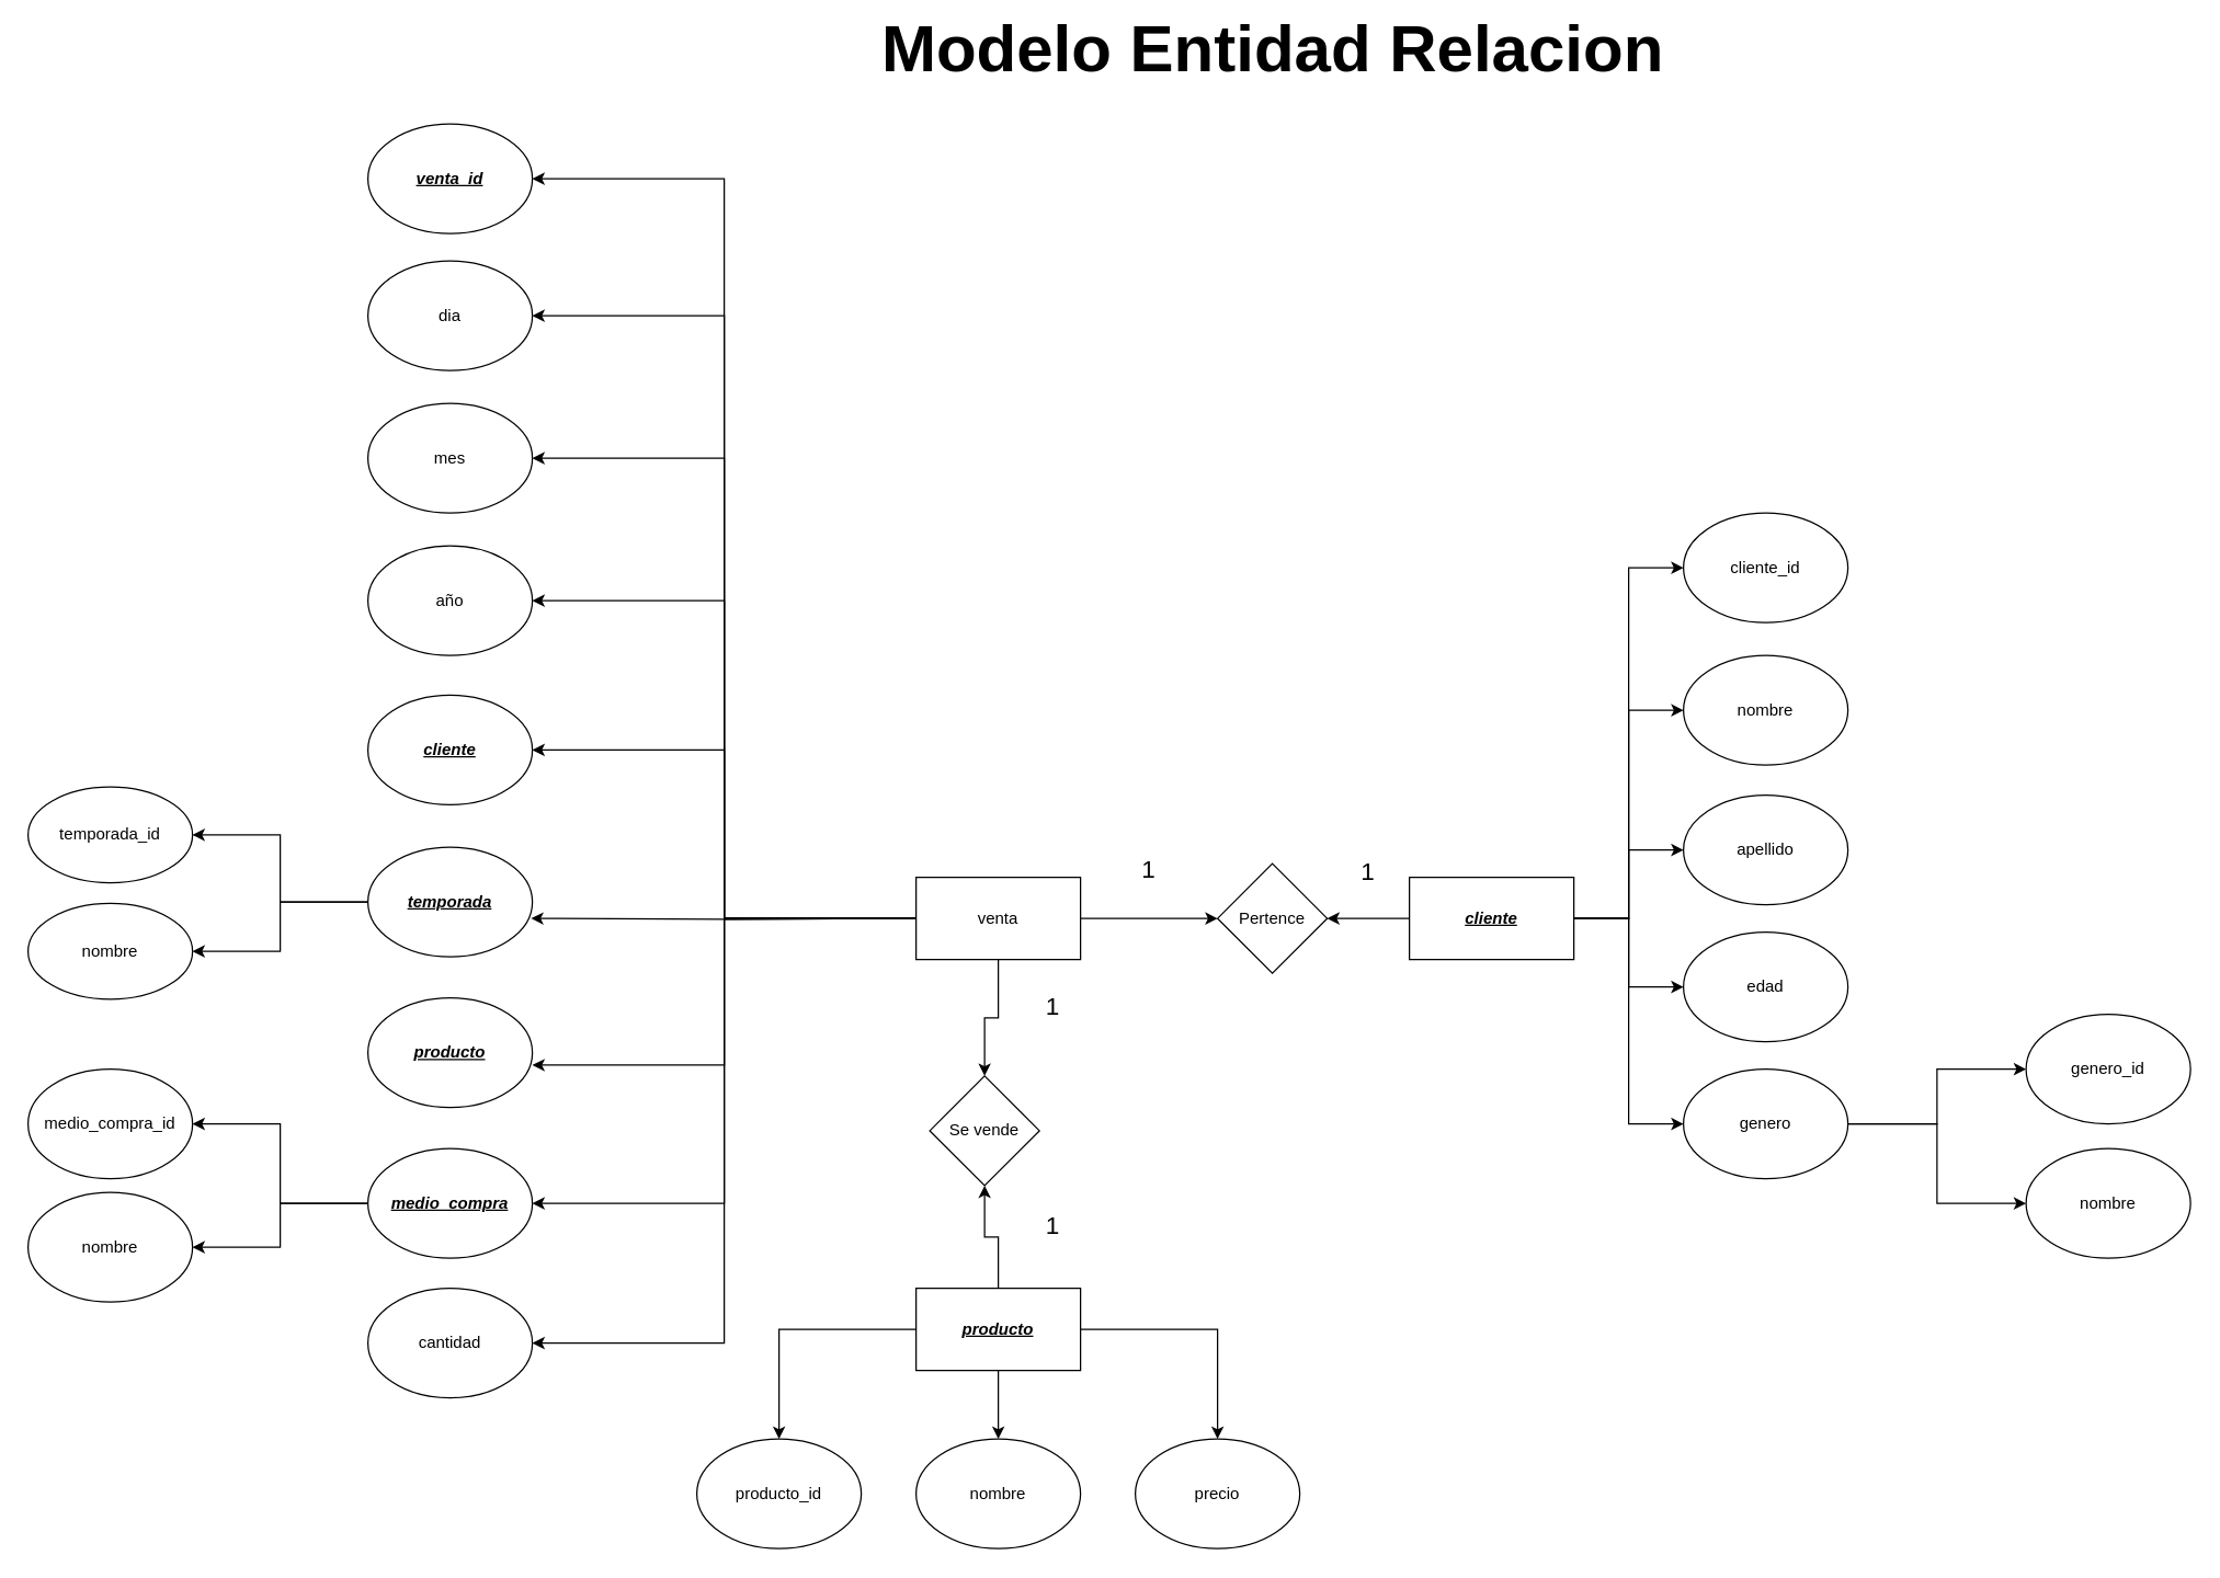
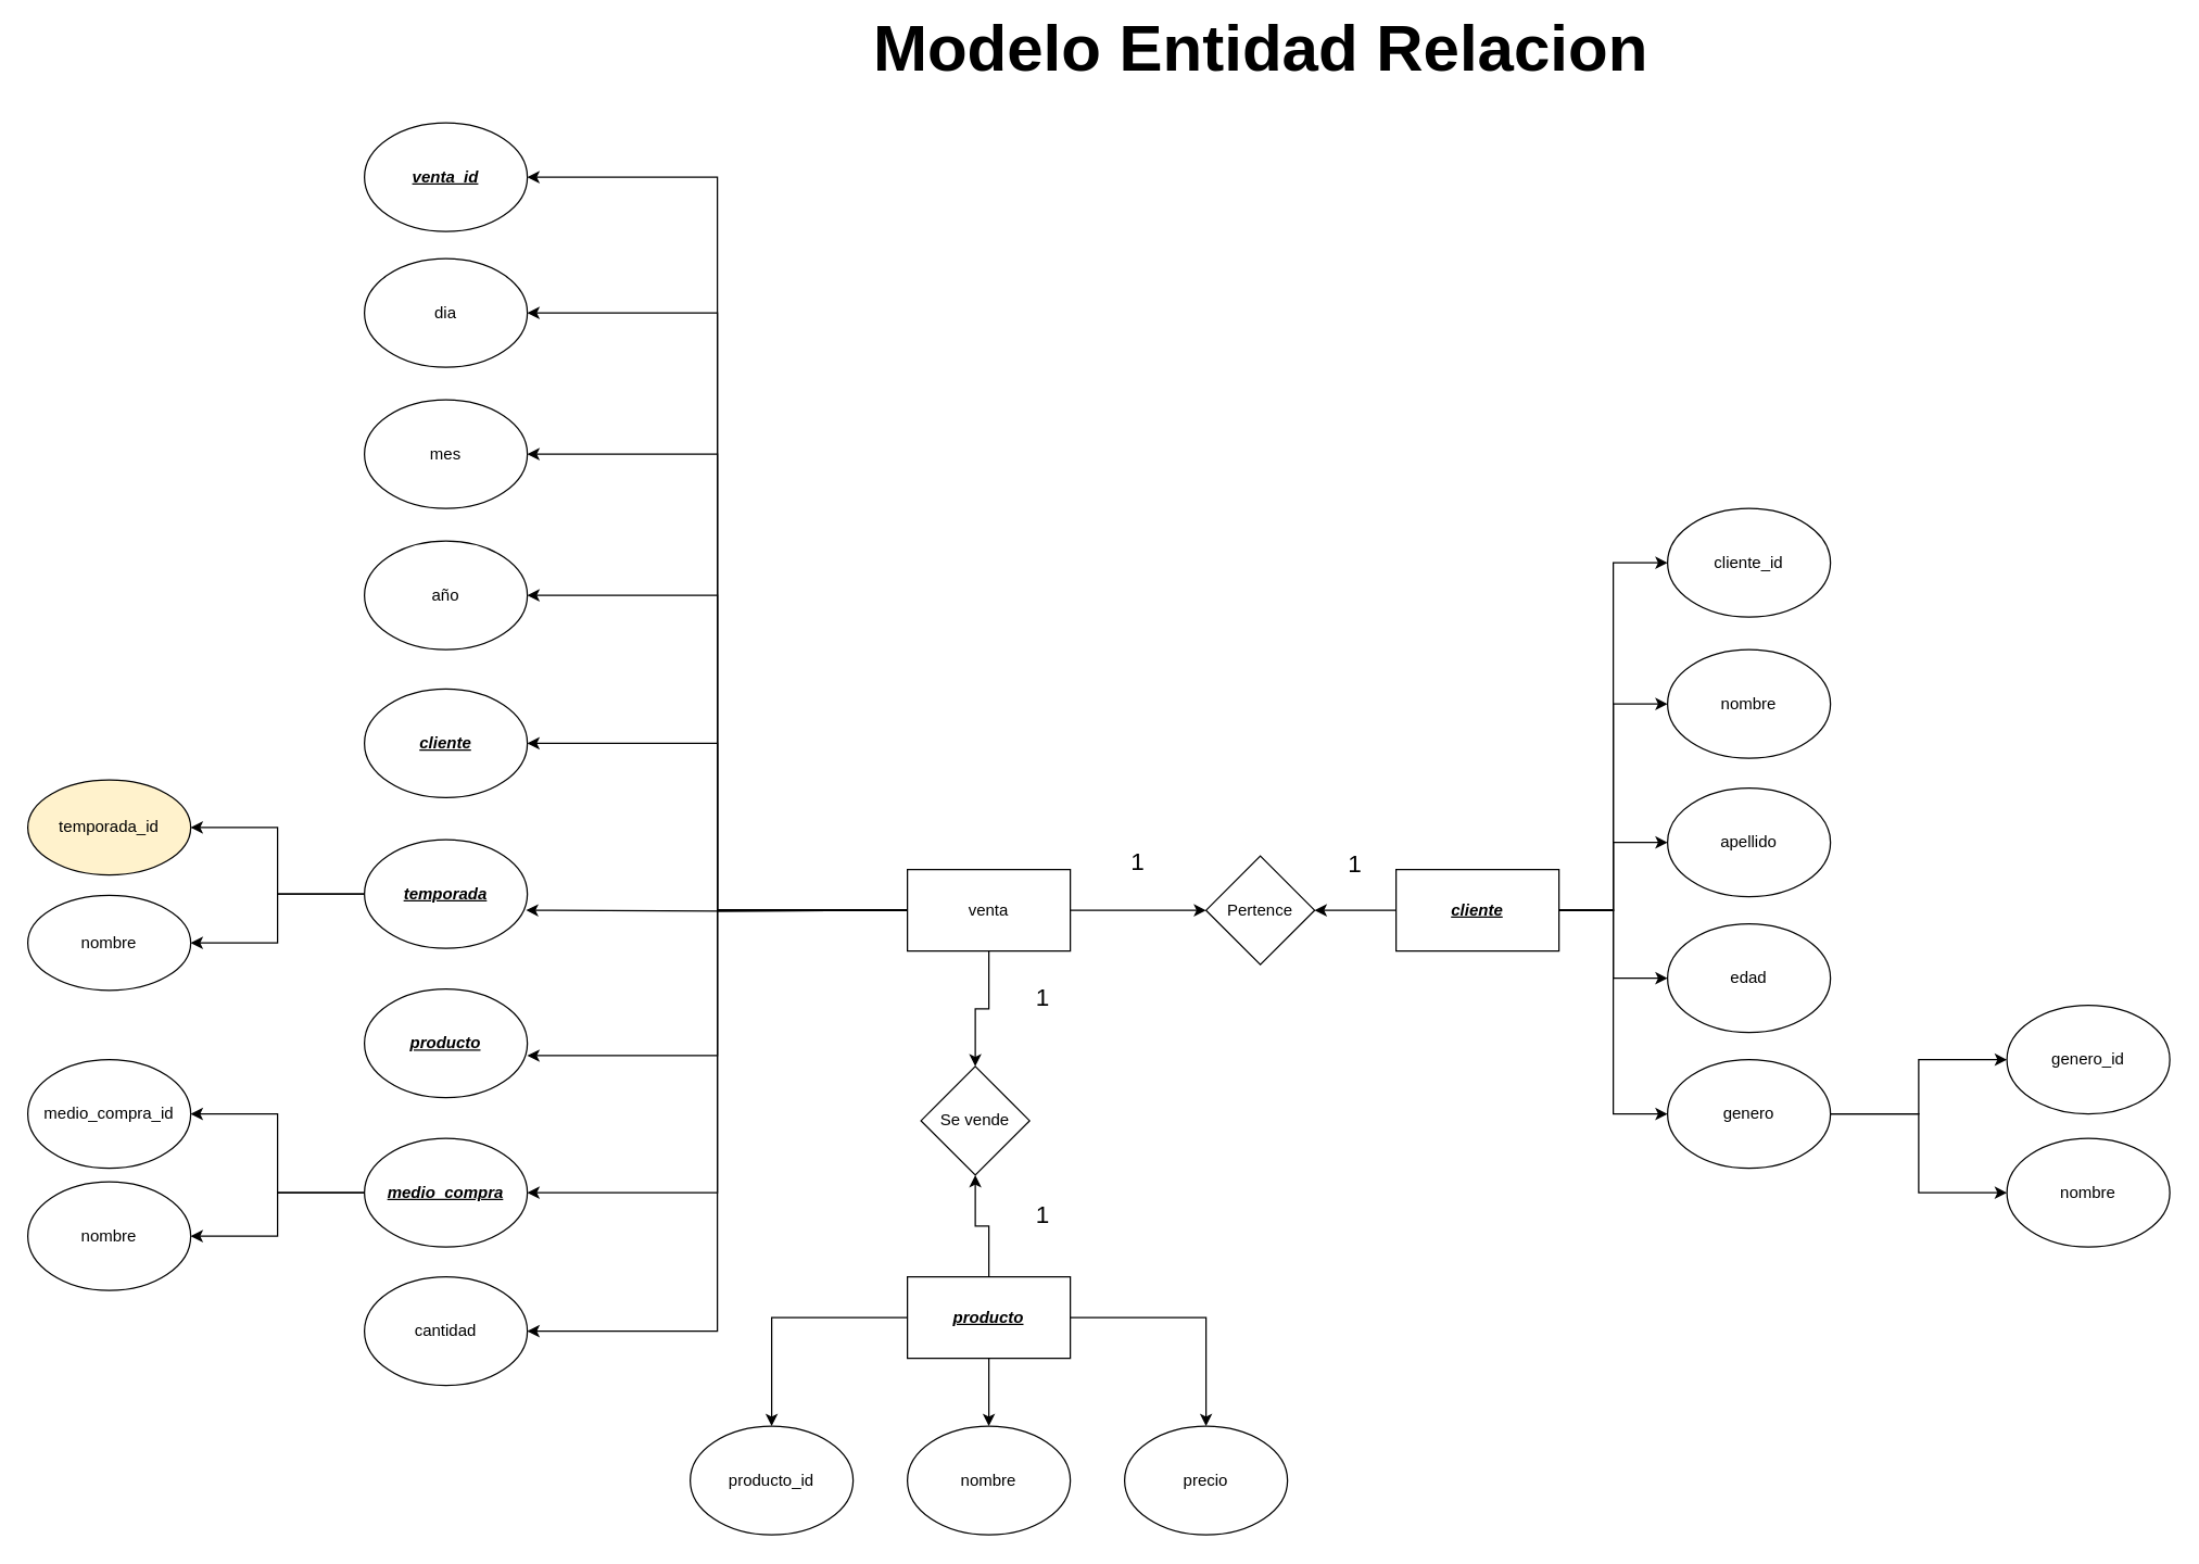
  <mxCell id="0" />
  <mxCell id="1" parent="0" />
  <mxCell id="2" value="" style="edgeStyle=orthogonalEdgeStyle;rounded=0;orthogonalLoop=1;jettySize=auto;html=1;entryX=1;entryY=0.5;entryDx=0;entryDy=0;" edge="1" parent="1" target="4"><mxGeometry relative="1" as="geometry"><mxPoint x="668" y="670" as="sourcePoint" /><mxPoint x="458" y="670" as="targetPoint" /></mxGeometry></mxCell>
  <mxCell id="3" value="" style="edgeStyle=orthogonalEdgeStyle;rounded=0;orthogonalLoop=1;jettySize=auto;html=1;entryX=0.992;entryY=0.65;entryDx=0;entryDy=0;entryPerimeter=0;" edge="1" parent="1" target="7"><mxGeometry relative="1" as="geometry"><mxPoint x="668" y="670" as="sourcePoint" /><mxPoint x="478" y="740" as="targetPoint" /></mxGeometry></mxCell>
  <mxCell id="4" value="año" style="ellipse;whiteSpace=wrap;html=1;" vertex="1" parent="1"><mxGeometry x="268" y="398" width="120" height="80" as="geometry" /></mxCell>
  <mxCell id="5" style="edgeStyle=orthogonalEdgeStyle;rounded=0;orthogonalLoop=1;jettySize=auto;html=1;" edge="1" parent="1" source="7" target="53"><mxGeometry relative="1" as="geometry" /></mxCell>
  <mxCell id="6" style="edgeStyle=orthogonalEdgeStyle;rounded=0;orthogonalLoop=1;jettySize=auto;html=1;entryX=1;entryY=0.5;entryDx=0;entryDy=0;" edge="1" parent="1" source="7" target="52"><mxGeometry relative="1" as="geometry" /></mxCell>
  <mxCell id="7" value="&lt;b&gt;&lt;u&gt;&lt;i&gt;temporada&lt;/i&gt;&lt;/u&gt;&lt;/b&gt;" style="ellipse;whiteSpace=wrap;html=1;" vertex="1" parent="1"><mxGeometry x="268" y="618" width="120" height="80" as="geometry" /></mxCell>
  <mxCell id="8" value="&lt;u&gt;&lt;b&gt;&lt;i&gt;producto&lt;/i&gt;&lt;/b&gt;&lt;/u&gt;" style="ellipse;whiteSpace=wrap;html=1;" vertex="1" parent="1"><mxGeometry x="268" y="728" width="120" height="80" as="geometry" /></mxCell>
  <mxCell id="9" value="" style="edgeStyle=orthogonalEdgeStyle;rounded=0;orthogonalLoop=1;jettySize=auto;html=1;" edge="1" parent="1" source="11" target="54"><mxGeometry relative="1" as="geometry" /></mxCell>
  <mxCell id="10" style="edgeStyle=orthogonalEdgeStyle;rounded=0;orthogonalLoop=1;jettySize=auto;html=1;entryX=1;entryY=0.5;entryDx=0;entryDy=0;" edge="1" parent="1" source="11" target="55"><mxGeometry relative="1" as="geometry" /></mxCell>
  <mxCell id="11" value="&lt;b&gt;&lt;u&gt;&lt;i&gt;medio_compra&lt;/i&gt;&lt;/u&gt;&lt;/b&gt;" style="ellipse;whiteSpace=wrap;html=1;" vertex="1" parent="1"><mxGeometry x="268" y="838" width="120" height="80" as="geometry" /></mxCell>
  <mxCell id="12" value="&lt;u&gt;&lt;b&gt;&lt;i&gt;cliente&lt;/i&gt;&lt;/b&gt;&lt;/u&gt;" style="ellipse;whiteSpace=wrap;html=1;" vertex="1" parent="1"><mxGeometry x="268" y="507" width="120" height="80" as="geometry" /></mxCell>
  <mxCell id="13" style="edgeStyle=orthogonalEdgeStyle;rounded=0;orthogonalLoop=1;jettySize=auto;html=1;entryX=1;entryY=0.613;entryDx=0;entryDy=0;entryPerimeter=0;" edge="1" parent="1" source="22" target="8"><mxGeometry relative="1" as="geometry" /></mxCell>
  <mxCell id="14" style="edgeStyle=orthogonalEdgeStyle;rounded=0;orthogonalLoop=1;jettySize=auto;html=1;entryX=1;entryY=0.5;entryDx=0;entryDy=0;" edge="1" parent="1" source="22" target="12"><mxGeometry relative="1" as="geometry" /></mxCell>
  <mxCell id="15" style="edgeStyle=orthogonalEdgeStyle;rounded=0;orthogonalLoop=1;jettySize=auto;html=1;entryX=1;entryY=0.5;entryDx=0;entryDy=0;" edge="1" parent="1" source="22" target="11"><mxGeometry relative="1" as="geometry" /></mxCell>
  <mxCell id="16" value="" style="edgeStyle=orthogonalEdgeStyle;rounded=0;orthogonalLoop=1;jettySize=auto;html=1;" edge="1" parent="1" source="22" target="23"><mxGeometry relative="1" as="geometry" /></mxCell>
  <mxCell id="17" value="" style="edgeStyle=orthogonalEdgeStyle;rounded=0;orthogonalLoop=1;jettySize=auto;html=1;" edge="1" parent="1" source="22" target="31"><mxGeometry relative="1" as="geometry" /></mxCell>
  <mxCell id="18" style="edgeStyle=orthogonalEdgeStyle;rounded=0;orthogonalLoop=1;jettySize=auto;html=1;entryX=1;entryY=0.5;entryDx=0;entryDy=0;" edge="1" parent="1" source="22" target="48"><mxGeometry relative="1" as="geometry" /></mxCell>
  <mxCell id="19" style="edgeStyle=orthogonalEdgeStyle;rounded=0;orthogonalLoop=1;jettySize=auto;html=1;entryX=1;entryY=0.5;entryDx=0;entryDy=0;" edge="1" parent="1" source="22" target="49"><mxGeometry relative="1" as="geometry" /></mxCell>
  <mxCell id="20" style="edgeStyle=orthogonalEdgeStyle;rounded=0;orthogonalLoop=1;jettySize=auto;html=1;entryX=1;entryY=0.5;entryDx=0;entryDy=0;" edge="1" parent="1" source="22" target="60"><mxGeometry relative="1" as="geometry" /></mxCell>
  <mxCell id="21" style="edgeStyle=orthogonalEdgeStyle;rounded=0;orthogonalLoop=1;jettySize=auto;html=1;entryX=1;entryY=0.5;entryDx=0;entryDy=0;" edge="1" parent="1" source="22" target="61"><mxGeometry relative="1" as="geometry" /></mxCell>
  <mxCell id="22" value="venta" style="rounded=0;whiteSpace=wrap;html=1;" vertex="1" parent="1"><mxGeometry x="668" y="640" width="120" height="60" as="geometry" /></mxCell>
  <mxCell id="23" value="Pertence" style="rhombus;whiteSpace=wrap;html=1;rounded=0;" vertex="1" parent="1"><mxGeometry x="888" y="630" width="80" height="80" as="geometry" /></mxCell>
  <mxCell id="24" style="edgeStyle=orthogonalEdgeStyle;rounded=0;orthogonalLoop=1;jettySize=auto;html=1;entryX=0;entryY=0.5;entryDx=0;entryDy=0;" edge="1" parent="1" source="30" target="40"><mxGeometry relative="1" as="geometry" /></mxCell>
  <mxCell id="25" style="edgeStyle=orthogonalEdgeStyle;rounded=0;orthogonalLoop=1;jettySize=auto;html=1;" edge="1" parent="1" source="30" target="41"><mxGeometry relative="1" as="geometry" /></mxCell>
  <mxCell id="26" style="edgeStyle=orthogonalEdgeStyle;rounded=0;orthogonalLoop=1;jettySize=auto;html=1;" edge="1" parent="1" source="30" target="42"><mxGeometry relative="1" as="geometry" /></mxCell>
  <mxCell id="27" style="edgeStyle=orthogonalEdgeStyle;rounded=0;orthogonalLoop=1;jettySize=auto;html=1;entryX=0;entryY=0.5;entryDx=0;entryDy=0;" edge="1" parent="1" source="30" target="45"><mxGeometry relative="1" as="geometry" /></mxCell>
  <mxCell id="28" style="edgeStyle=orthogonalEdgeStyle;rounded=0;orthogonalLoop=1;jettySize=auto;html=1;entryX=0;entryY=0.5;entryDx=0;entryDy=0;" edge="1" parent="1" source="30" target="51"><mxGeometry relative="1" as="geometry" /></mxCell>
  <mxCell id="29" style="edgeStyle=orthogonalEdgeStyle;rounded=0;orthogonalLoop=1;jettySize=auto;html=1;entryX=1;entryY=0.5;entryDx=0;entryDy=0;" edge="1" parent="1" source="30" target="23"><mxGeometry relative="1" as="geometry" /></mxCell>
  <mxCell id="30" value="&lt;u&gt;&lt;i&gt;&lt;b&gt;cliente&lt;/b&gt;&lt;/i&gt;&lt;/u&gt;" style="whiteSpace=wrap;html=1;rounded=0;" vertex="1" parent="1"><mxGeometry x="1028" y="640" width="120" height="60" as="geometry" /></mxCell>
  <mxCell id="31" value="Se vende" style="rhombus;whiteSpace=wrap;html=1;rounded=0;" vertex="1" parent="1"><mxGeometry x="678" y="785" width="80" height="80" as="geometry" /></mxCell>
  <mxCell id="32" style="edgeStyle=orthogonalEdgeStyle;rounded=0;orthogonalLoop=1;jettySize=auto;html=1;" edge="1" parent="1" source="36" target="37"><mxGeometry relative="1" as="geometry" /></mxCell>
  <mxCell id="33" style="edgeStyle=orthogonalEdgeStyle;rounded=0;orthogonalLoop=1;jettySize=auto;html=1;entryX=0.5;entryY=0;entryDx=0;entryDy=0;" edge="1" parent="1" source="36" target="38"><mxGeometry relative="1" as="geometry" /></mxCell>
  <mxCell id="34" style="edgeStyle=orthogonalEdgeStyle;rounded=0;orthogonalLoop=1;jettySize=auto;html=1;" edge="1" parent="1" source="36" target="39"><mxGeometry relative="1" as="geometry" /></mxCell>
  <mxCell id="35" style="edgeStyle=orthogonalEdgeStyle;rounded=0;orthogonalLoop=1;jettySize=auto;html=1;entryX=0.5;entryY=1;entryDx=0;entryDy=0;" edge="1" parent="1" source="36" target="31"><mxGeometry relative="1" as="geometry" /></mxCell>
  <mxCell id="36" value="&lt;u&gt;&lt;i&gt;&lt;b&gt;producto&lt;/b&gt;&lt;/i&gt;&lt;/u&gt;" style="whiteSpace=wrap;html=1;rounded=0;" vertex="1" parent="1"><mxGeometry x="668" y="940" width="120" height="60" as="geometry" /></mxCell>
  <mxCell id="37" value="producto_id" style="ellipse;whiteSpace=wrap;html=1;" vertex="1" parent="1"><mxGeometry x="508" y="1050" width="120" height="80" as="geometry" /></mxCell>
  <mxCell id="38" value="nombre" style="ellipse;whiteSpace=wrap;html=1;" vertex="1" parent="1"><mxGeometry x="668" y="1050" width="120" height="80" as="geometry" /></mxCell>
  <mxCell id="39" value="precio" style="ellipse;whiteSpace=wrap;html=1;" vertex="1" parent="1"><mxGeometry x="828" y="1050" width="120" height="80" as="geometry" /></mxCell>
  <mxCell id="40" value="nombre" style="ellipse;whiteSpace=wrap;html=1;" vertex="1" parent="1"><mxGeometry x="1228" y="478" width="120" height="80" as="geometry" /></mxCell>
  <mxCell id="41" value="apellido" style="ellipse;whiteSpace=wrap;html=1;" vertex="1" parent="1"><mxGeometry x="1228" y="580" width="120" height="80" as="geometry" /></mxCell>
  <mxCell id="42" value="edad" style="ellipse;whiteSpace=wrap;html=1;" vertex="1" parent="1"><mxGeometry x="1228" y="680" width="120" height="80" as="geometry" /></mxCell>
  <mxCell id="43" value="" style="edgeStyle=orthogonalEdgeStyle;rounded=0;orthogonalLoop=1;jettySize=auto;html=1;" edge="1" parent="1" source="45" target="46"><mxGeometry relative="1" as="geometry" /></mxCell>
  <mxCell id="44" value="" style="edgeStyle=orthogonalEdgeStyle;rounded=0;orthogonalLoop=1;jettySize=auto;html=1;" edge="1" parent="1" source="45" target="47"><mxGeometry relative="1" as="geometry" /></mxCell>
  <mxCell id="45" value="genero" style="ellipse;whiteSpace=wrap;html=1;" vertex="1" parent="1"><mxGeometry x="1228" y="780" width="120" height="80" as="geometry" /></mxCell>
  <mxCell id="46" value="genero_id" style="ellipse;whiteSpace=wrap;html=1;" vertex="1" parent="1"><mxGeometry x="1478" y="740" width="120" height="80" as="geometry" /></mxCell>
  <mxCell id="47" value="nombre" style="ellipse;whiteSpace=wrap;html=1;" vertex="1" parent="1"><mxGeometry x="1478" y="838" width="120" height="80" as="geometry" /></mxCell>
  <mxCell id="48" value="cantidad" style="ellipse;whiteSpace=wrap;html=1;" vertex="1" parent="1"><mxGeometry x="268" y="940" width="120" height="80" as="geometry" /></mxCell>
  <mxCell id="49" value="&lt;b&gt;&lt;u&gt;&lt;i&gt;venta_id&lt;/i&gt;&lt;/u&gt;&lt;/b&gt;" style="ellipse;whiteSpace=wrap;html=1;" vertex="1" parent="1"><mxGeometry x="268" y="90" width="120" height="80" as="geometry" /></mxCell>
  <mxCell id="50" value="&lt;font style=&quot;font-size: 48px;&quot;&gt;&lt;b style=&quot;&quot;&gt;Modelo Entidad Relacion&lt;/b&gt;&lt;/font&gt;" style="text;html=1;strokeColor=none;fillColor=none;align=center;verticalAlign=middle;whiteSpace=wrap;rounded=0;" vertex="1" parent="1"><mxGeometry x="575.5" y="20" width="705" height="30" as="geometry" /></mxCell>
  <mxCell id="51" value="cliente_id" style="ellipse;whiteSpace=wrap;html=1;" vertex="1" parent="1"><mxGeometry x="1228" y="374" width="120" height="80" as="geometry" /></mxCell>
- <mxCell id="52" value="temporada_id" style="ellipse;whiteSpace=wrap;html=1;" vertex="1" parent="1"><mxGeometry x="20" y="574" width="120" height="70" as="geometry" /></mxCell>
+ <mxCell id="52" value="temporada_id" style="ellipse;whiteSpace=wrap;html=1;fillColor=#fff2cc;" vertex="1" parent="1"><mxGeometry x="20" y="574" width="120" height="70" as="geometry" /></mxCell>
  <mxCell id="53" value="nombre" style="ellipse;whiteSpace=wrap;html=1;" vertex="1" parent="1"><mxGeometry x="20" y="659" width="120" height="70" as="geometry" /></mxCell>
  <mxCell id="54" value="medio_compra_id" style="ellipse;whiteSpace=wrap;html=1;" vertex="1" parent="1"><mxGeometry x="20" y="780" width="120" height="80" as="geometry" /></mxCell>
  <mxCell id="55" value="nombre" style="ellipse;whiteSpace=wrap;html=1;" vertex="1" parent="1"><mxGeometry x="20" y="870" width="120" height="80" as="geometry" /></mxCell>
  <mxCell id="56" value="&lt;font style=&quot;font-size: 18px;&quot;&gt;1&lt;/font&gt;" style="text;html=1;strokeColor=none;fillColor=none;align=center;verticalAlign=middle;whiteSpace=wrap;rounded=0;" vertex="1" parent="1"><mxGeometry x="808" y="620" width="60" height="30" as="geometry" /></mxCell>
  <mxCell id="57" value="&lt;font style=&quot;font-size: 18px;&quot;&gt;1&lt;/font&gt;" style="text;html=1;strokeColor=none;fillColor=none;align=center;verticalAlign=middle;whiteSpace=wrap;rounded=0;" vertex="1" parent="1"><mxGeometry x="968" y="621" width="60" height="30" as="geometry" /></mxCell>
  <mxCell id="58" value="&lt;font style=&quot;font-size: 18px;&quot;&gt;1&lt;/font&gt;" style="text;html=1;strokeColor=none;fillColor=none;align=center;verticalAlign=middle;whiteSpace=wrap;rounded=0;" vertex="1" parent="1"><mxGeometry x="738" y="720" width="60" height="30" as="geometry" /></mxCell>
  <mxCell id="59" value="&lt;font style=&quot;font-size: 18px;&quot;&gt;1&lt;/font&gt;" style="text;html=1;strokeColor=none;fillColor=none;align=center;verticalAlign=middle;whiteSpace=wrap;rounded=0;" vertex="1" parent="1"><mxGeometry x="738" y="880" width="60" height="30" as="geometry" /></mxCell>
  <mxCell id="60" value="mes" style="ellipse;whiteSpace=wrap;html=1;" vertex="1" parent="1"><mxGeometry x="268" y="294" width="120" height="80" as="geometry" /></mxCell>
  <mxCell id="61" value="dia" style="ellipse;whiteSpace=wrap;html=1;" vertex="1" parent="1"><mxGeometry x="268" y="190" width="120" height="80" as="geometry" /></mxCell>
